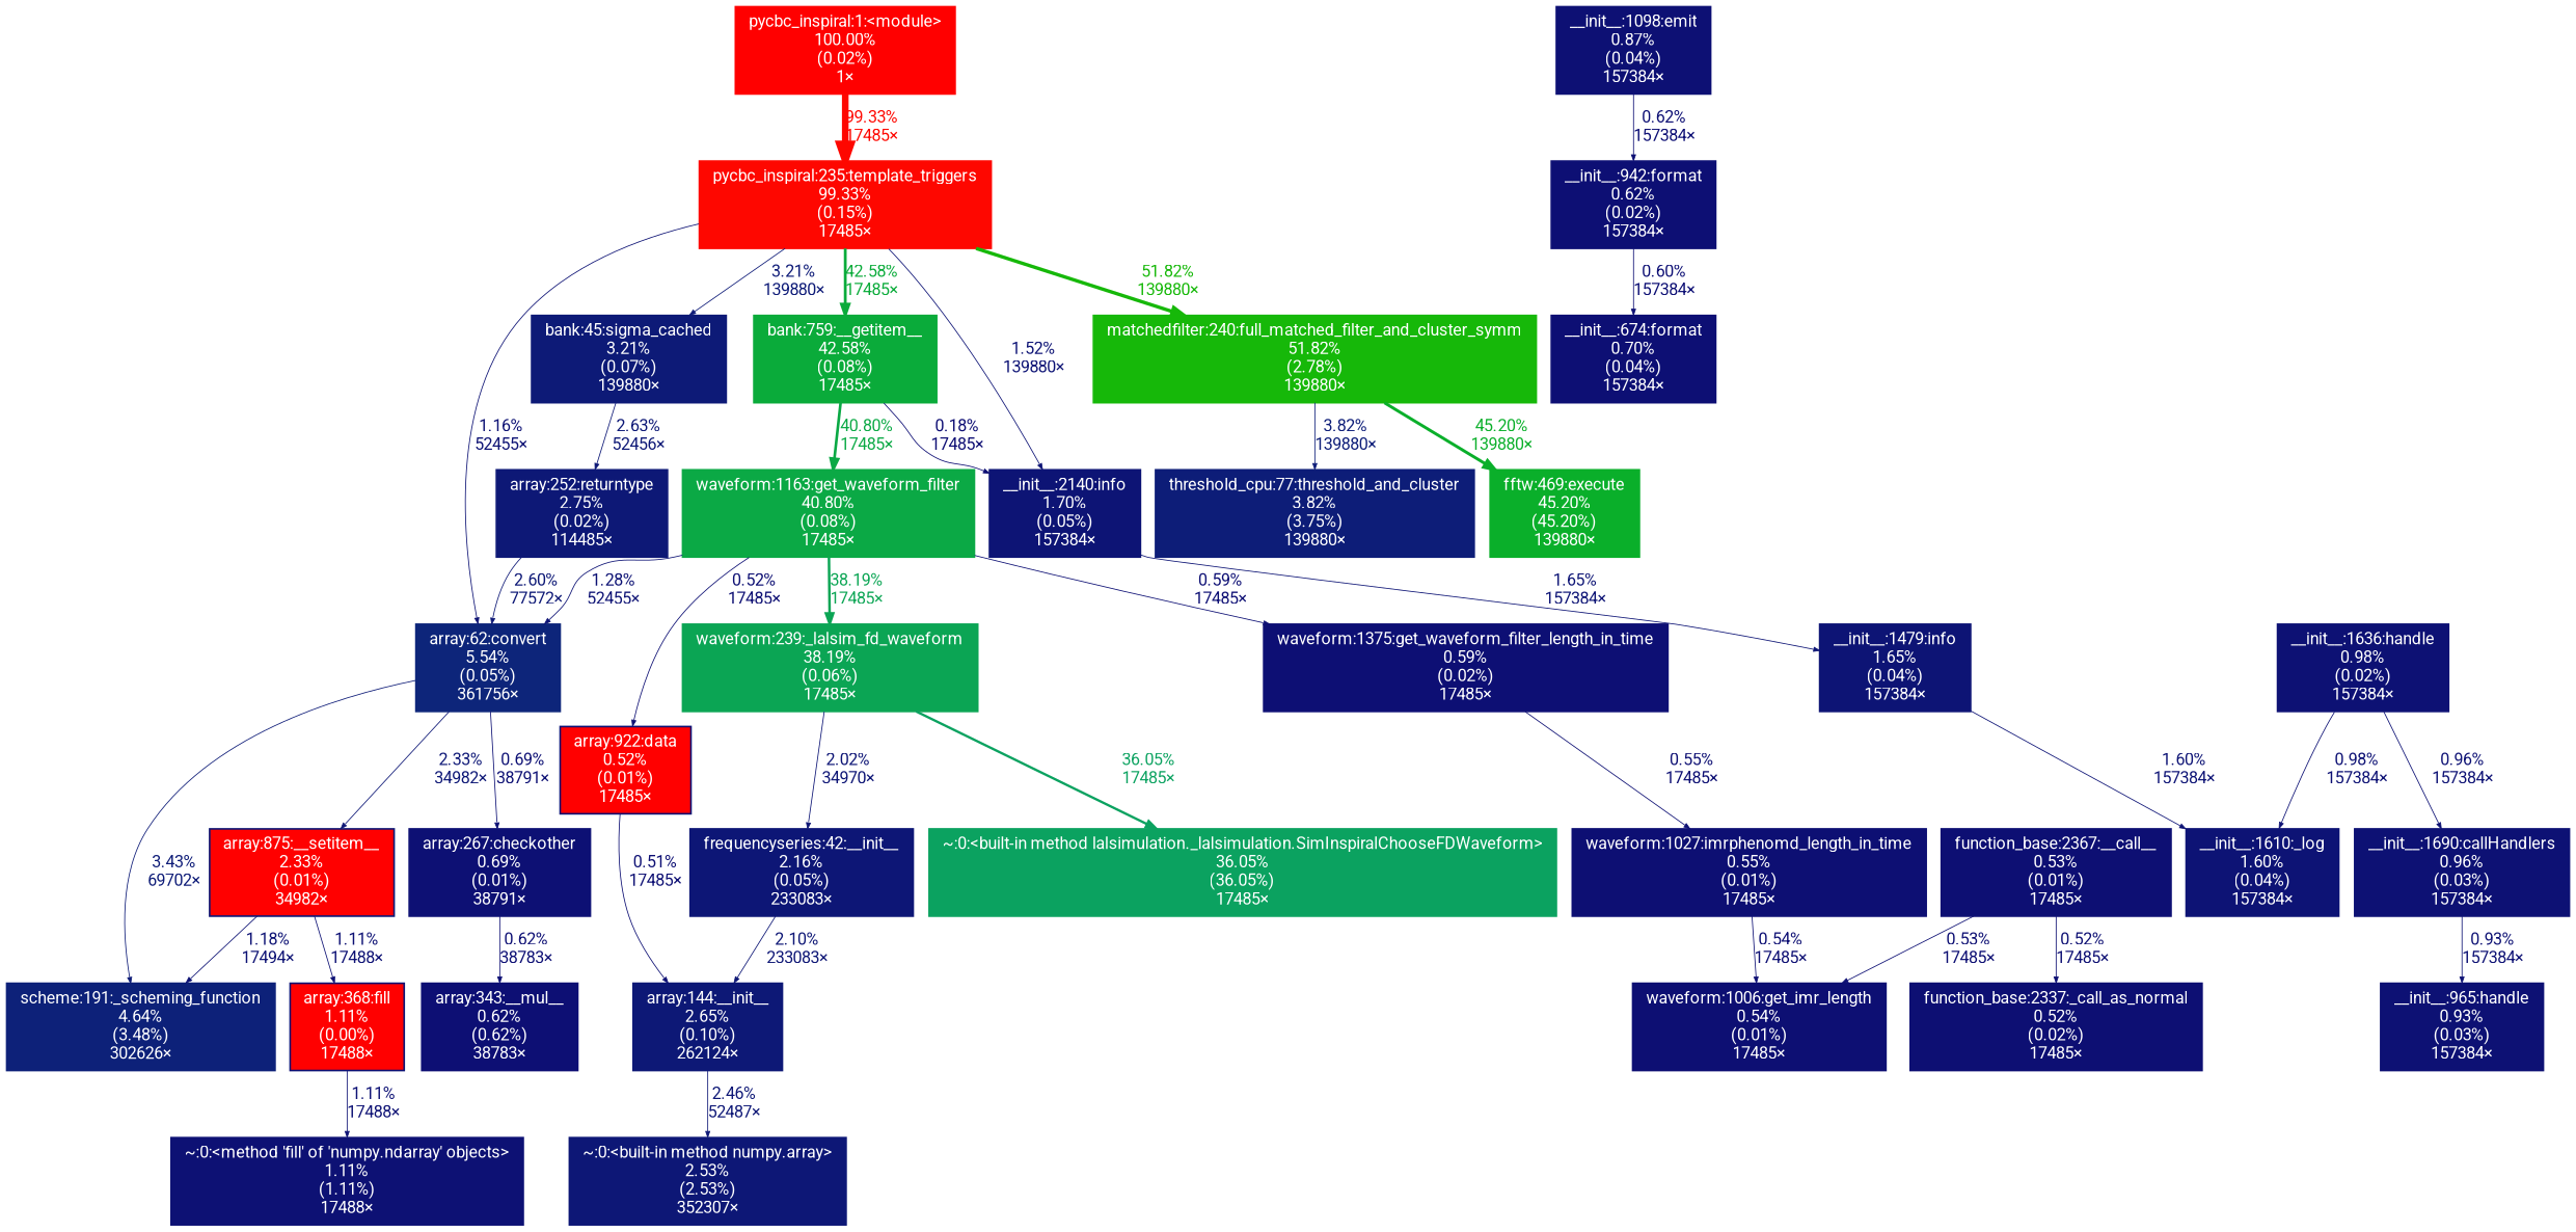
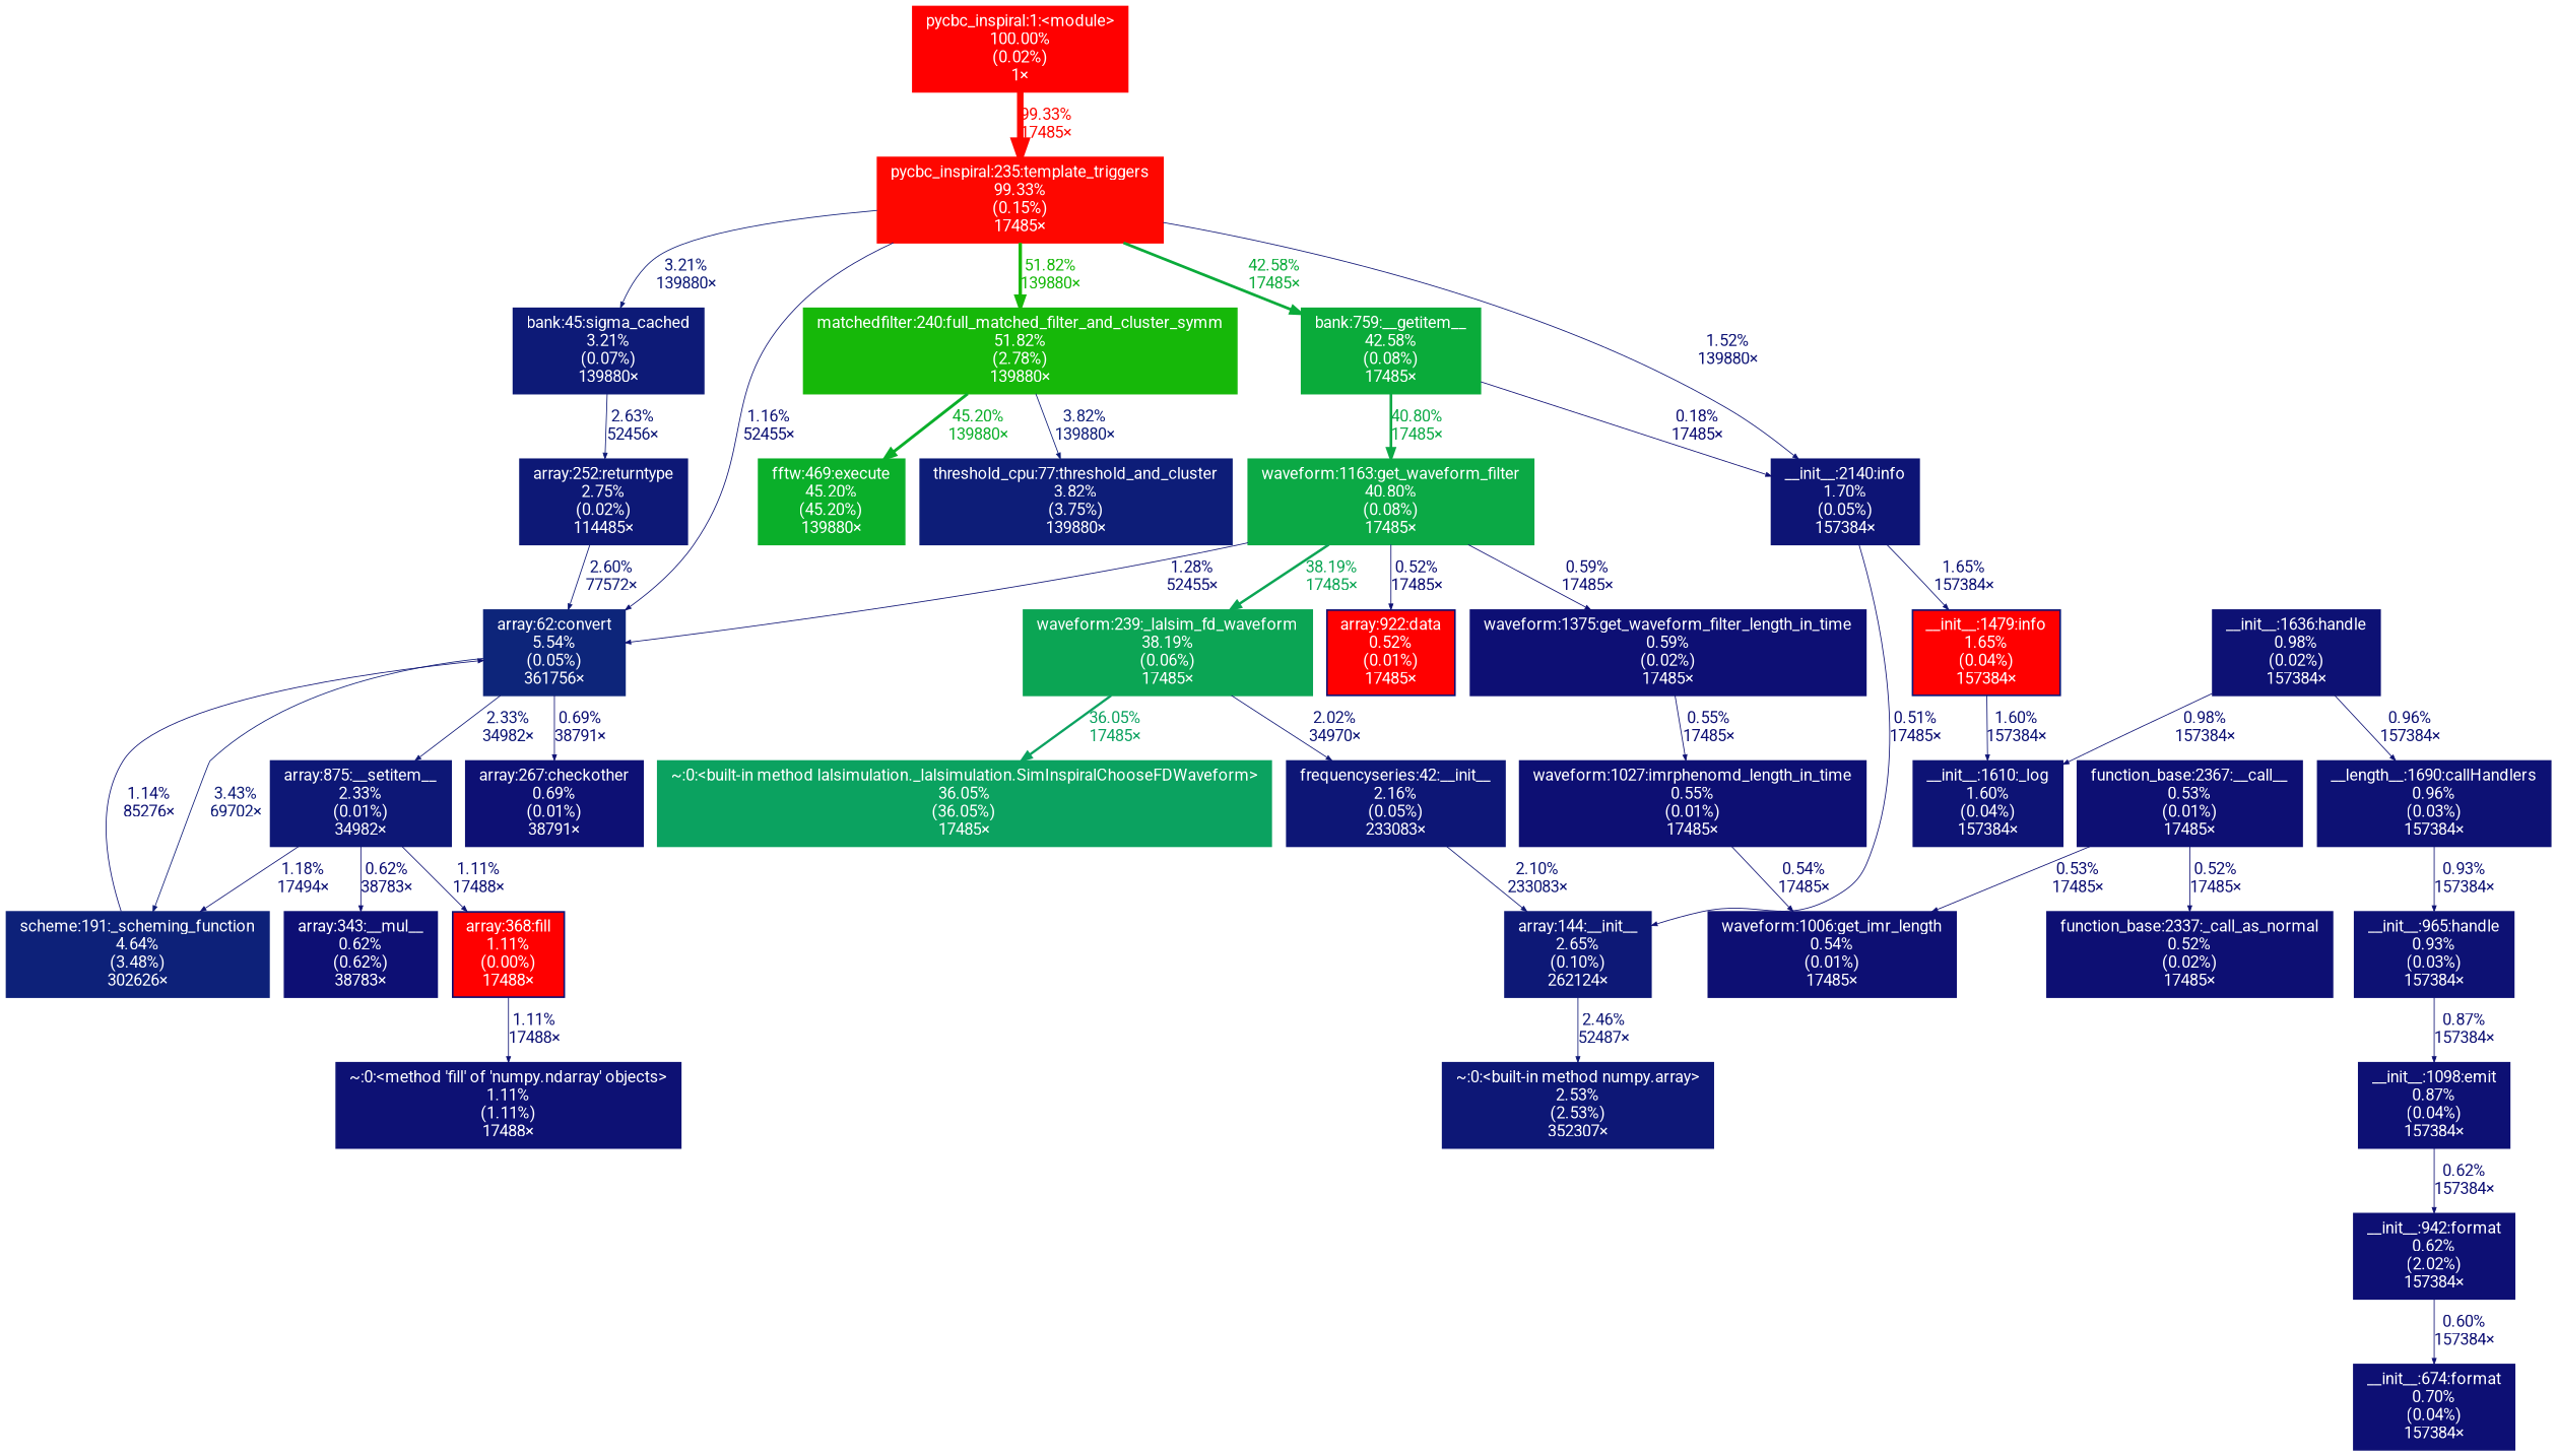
  digraph {
    fontname=Roboto
    nodesep=0.125
    ranksep=0.25
    node [color="#0d1174" fontcolor="#ffffff" fontname=Roboto fontsize=10.00 shape=box style=filled]
    edge [arrowsize=0.35 color="#0d0f73" fontcolor="#0d0f73" fontname=Roboto fontsize=10.00 labeldistance=0.50 penwidth=0.50]
    n1 [color="#ff0000" height=0 label="pycbc_inspiral:1:<module>\n100.00%\n(0.02%)\n1×" width=0]
    n2 [color="#fe0700" height=0 label="pycbc_inspiral:235:template_triggers\n99.33%\n(0.15%)\n17485×" width=0]
    n3 [color="#0d1a77" height=0 label="bank:45:sigma_cached\n3.21%\n(0.07%)\n139880×" width=0]
    n4 [color="#0aab3a" height=0 label="bank:759:__getitem__\n42.58%\n(0.08%)\n17485×" width=0]
    n5 [color="#0d1475" height=0 label="__init__:2140:info\n1.70%\n(0.05%)\n157384×" width=0]
    n6 [color="#16b809" height=0 label="matchedfilter:240:full_matched_filter_and_cluster_symm\n51.82%\n(2.78%)\n139880×" width=0]
    n7 [color="#0d257a" height=0 label="array:62:convert\n5.54%\n(0.05%)\n361756×" width=0]
    n8 [color="#0d1876" height=0 label="array:252:returntype\n2.75%\n(0.02%)\n114485×" width=0]
    n9 [color="#0ba945" height=0 label="waveform:1163:get_waveform_filter\n40.80%\n(0.08%)\n17485×" width=0]
-   n10 [color="#0d1475" height=0 label="__init__:1479:info\n1.65%\n(0.04%)\n157384×" width=0]
+   n10 [color="#0d1475" height=0 label="__init__:1479:info\n1.65%\n(0.04%)\n157384×" width=0 fillcolor="#ff0000"]
    n11 [color="#0d1d78" height=0 label="threshold_cpu:77:threshold_and_cluster\n3.82%\n(3.75%)\n139880×" width=0]
    n12 [color="#0aaf2a" height=0 label="fftw:469:execute\n45.20%\n(45.20%)\n139880×" width=0]
    n13 [color="#0d1776" height=0 label="~:0:<built-in method numpy.array>\n2.53%\n(2.53%)\n352307×" width=0]
    n14 [color="#0d1074" height=0 label="__init__:1098:emit\n0.87%\n(0.04%)\n157384×" width=0]
-   n15 [color="#0d0f74" height=0 label="__init__:942:format\n0.62%\n(0.02%)\n157384×" width=0]
+   n15 [color="#0d0f74" height=0 label="__init__:942:format\n0.62%\n(2.02%)\n157384×" width=0]
    n16 [color="#0d0f74" height=0 label="__init__:674:format\n0.70%\n(0.04%)\n157384×" width=0]
    n17 [color="#0d2179" height=0 label="scheme:191:_scheming_function\n4.64%\n(3.48%)\n302626×" width=0]
-   n18 [color="#0d1776" height=0 label="array:875:__setitem__\n2.33%\n(0.01%)\n34982×" width=0 fillcolor="#ff0000"]
+   n18 [color="#0d1776" height=0 label="array:875:__setitem__\n2.33%\n(0.01%)\n34982×" width=0]
    n19 [color="#0d1074" height=0 label="array:267:checkother\n0.69%\n(0.01%)\n38791×" width=0]
    n20 [fillcolor="#ff0000" height=0 label="array:368:fill\n1.11%\n(0.00%)\n17488×" width=0]
    n21 [color="#0d0f74" height=0 label="array:343:__mul__\n0.62%\n(0.62%)\n38783×" width=0]
    n22 [color="#0d1876" height=0 label="array:144:__init__\n2.65%\n(0.10%)\n262124×" width=0]
    n23 [color="#0d0f73" fillcolor="#ff0000" height=0 label="array:922:data\n0.52%\n(0.01%)\n17485×" width=0]
    n24 [color="#0ba554" height=0 label="waveform:239:_lalsim_fd_waveform\n38.19%\n(0.06%)\n17485×" width=0]
    n25 [color="#0d0f74" height=0 label="waveform:1375:get_waveform_filter_length_in_time\n0.59%\n(0.02%)\n17485×" width=0]
    n26 [color="#0d1676" height=0 label="frequencyseries:42:__init__\n2.16%\n(0.05%)\n233083×" width=0]
    n27 [color="#0ba260" height=0 label="~:0:<built-in method lalsimulation._lalsimulation.SimInspiralChooseFDWaveform>\n36.05%\n(36.05%)\n17485×" width=0]
    n28 [color="#0d0f73" height=0 label="waveform:1027:imrphenomd_length_in_time\n0.55%\n(0.01%)\n17485×" width=0]
    n29 [color="#0d1375" height=0 label="__init__:1610:_log\n1.60%\n(0.04%)\n157384×" width=0]
    n30 [height=0 label="~:0:<method 'fill' of 'numpy.ndarray' objects>\n1.11%\n(1.11%)\n17488×" width=0]
    n31 [color="#0d0f73" height=0 label="function_base:2337:_call_as_normal\n0.52%\n(0.02%)\n17485×" width=0]
    n32 [color="#0d0f73" height=0 label="waveform:1006:get_imr_length\n0.54%\n(0.01%)\n17485×" width=0]
    n33 [height=0 label="__init__:1636:handle\n0.98%\n(0.02%)\n157384×" width=0]
-   n34 [height=0 label="__init__:1690:callHandlers\n0.96%\n(0.03%)\n157384×" width=0]
+   n34 [height=0 label="__length__:1690:callHandlers\n0.96%\n(0.03%)\n157384×" width=0]
    n35 [height=0 label="__init__:965:handle\n0.93%\n(0.03%)\n157384×" width=0]
    n36 [color="#0d0f73" height=0 label="function_base:2367:__call__\n0.53%\n(0.01%)\n17485×" width=0]
    n1 -> n2 [arrowsize=1.00 color="#fe0700" fontcolor="#fe0700" label="99.33%\n17485×" labeldistance=3.97 penwidth=3.97]
    n2 -> n3 [color="#0d1a77" fontcolor="#0d1a77" label="3.21%\n139880×"]
    n2 -> n4 [arrowsize=0.65 color="#0aab3a" fontcolor="#0aab3a" label="42.58%\n17485×" labeldistance=1.70 penwidth=1.70]
    n2 -> n5 [color="#0d1375" fontcolor="#0d1375" label="1.52%\n139880×"]
    n2 -> n6 [arrowsize=0.72 color="#16b809" fontcolor="#16b809" label="51.82%\n139880×" labeldistance=2.07 penwidth=2.07]
    n2 -> n7 [color="#0d1274" fontcolor="#0d1274" label="1.16%\n52455×"]
    n3 -> n8 [color="#0d1876" fontcolor="#0d1876" label="2.63%\n52456×"]
    n4 -> n5 [color="#0d0d73" fontcolor="#0d0d73" label="0.18%\n17485×"]
    n4 -> n9 [arrowsize=0.64 color="#0ba945" fontcolor="#0ba945" label="40.80%\n17485×" labeldistance=1.63 penwidth=1.63]
    n5 -> n10 [color="#0d1475" fontcolor="#0d1475" label="1.65%\n157384×"]
    n6 -> n11 [color="#0d1d78" fontcolor="#0d1d78" label="3.82%\n139880×"]
    n6 -> n12 [arrowsize=0.67 color="#0aaf2a" fontcolor="#0aaf2a" label="45.20%\n139880×" labeldistance=1.81 penwidth=1.81]
    n7 -> n17 [color="#0d1b77" fontcolor="#0d1b77" label="3.43%\n69702×"]
    n7 -> n18 [color="#0d1776" fontcolor="#0d1776" label="2.33%\n34982×"]
    n7 -> n19 [color="#0d1074" fontcolor="#0d1074" label="0.69%\n38791×"]
    n8 -> n7 [color="#0d1876" fontcolor="#0d1876" label="2.60%\n77572×"]
    n9 -> n7 [color="#0d1274" fontcolor="#0d1274" label="1.28%\n52455×"]
    n9 -> n23 [label="0.52%\n17485×"]
    n9 -> n24 [arrowsize=0.62 color="#0ba554" fontcolor="#0ba554" label="38.19%\n17485×" labeldistance=1.53 penwidth=1.53]
    n9 -> n25 [color="#0d0f74" fontcolor="#0d0f74" label="0.59%\n17485×"]
    n10 -> n29 [color="#0d1375" fontcolor="#0d1375" label="1.60%\n157384×"]
    n14 -> n15 [color="#0d0f74" fontcolor="#0d0f74" label="0.62%\n157384×"]
    n15 -> n16 [color="#0d0f74" fontcolor="#0d0f74" label="0.60%\n157384×"]
+   n17 -> n7 [color="#0d1174" fontcolor="#0d1174" label="1.14%\n85276×"]
    n18 -> n17 [color="#0d1274" fontcolor="#0d1274" label="1.18%\n17494×"]
    n18 -> n20 [color="#0d1174" fontcolor="#0d1174" label="1.11%\n17488×"]
-   n19 -> n21 [color="#0d0f74" fontcolor="#0d0f74" label="0.62%\n38783×"]
+   n18 -> n21 [color="#0d0f74" fontcolor="#0d0f74" label="0.62%\n38783×"]
    n20 -> n30 [color="#0d1174" fontcolor="#0d1174" label="1.11%\n17488×"]
    n22 -> n13 [color="#0d1776" fontcolor="#0d1776" label="2.46%\n52487×"]
-   n23 -> n22 [label="0.51%\n17485×"]
+   n5 -> n22 [label="0.51%\n17485×"]
    n24 -> n26 [color="#0d1575" fontcolor="#0d1575" label="2.02%\n34970×"]
    n24 -> n27 [arrowsize=0.60 color="#0ba260" fontcolor="#0ba260" label="36.05%\n17485×" labeldistance=1.44 penwidth=1.44]
    n25 -> n28 [label="0.55%\n17485×"]
    n26 -> n22 [color="#0d1675" fontcolor="#0d1675" label="2.10%\n233083×"]
    n28 -> n32 [label="0.54%\n17485×"]
    n33 -> n29 [color="#0d1174" fontcolor="#0d1174" label="0.98%\n157384×"]
    n33 -> n34 [color="#0d1174" fontcolor="#0d1174" label="0.96%\n157384×"]
    n34 -> n35 [color="#0d1174" fontcolor="#0d1174" label="0.93%\n157384×"]
+   n35 -> n14 [color="#0d1074" fontcolor="#0d1074" label="0.87%\n157384×"]
    n36 -> n31 [label="0.52%\n17485×"]
    n36 -> n32 [label="0.53%\n17485×"]
  }
